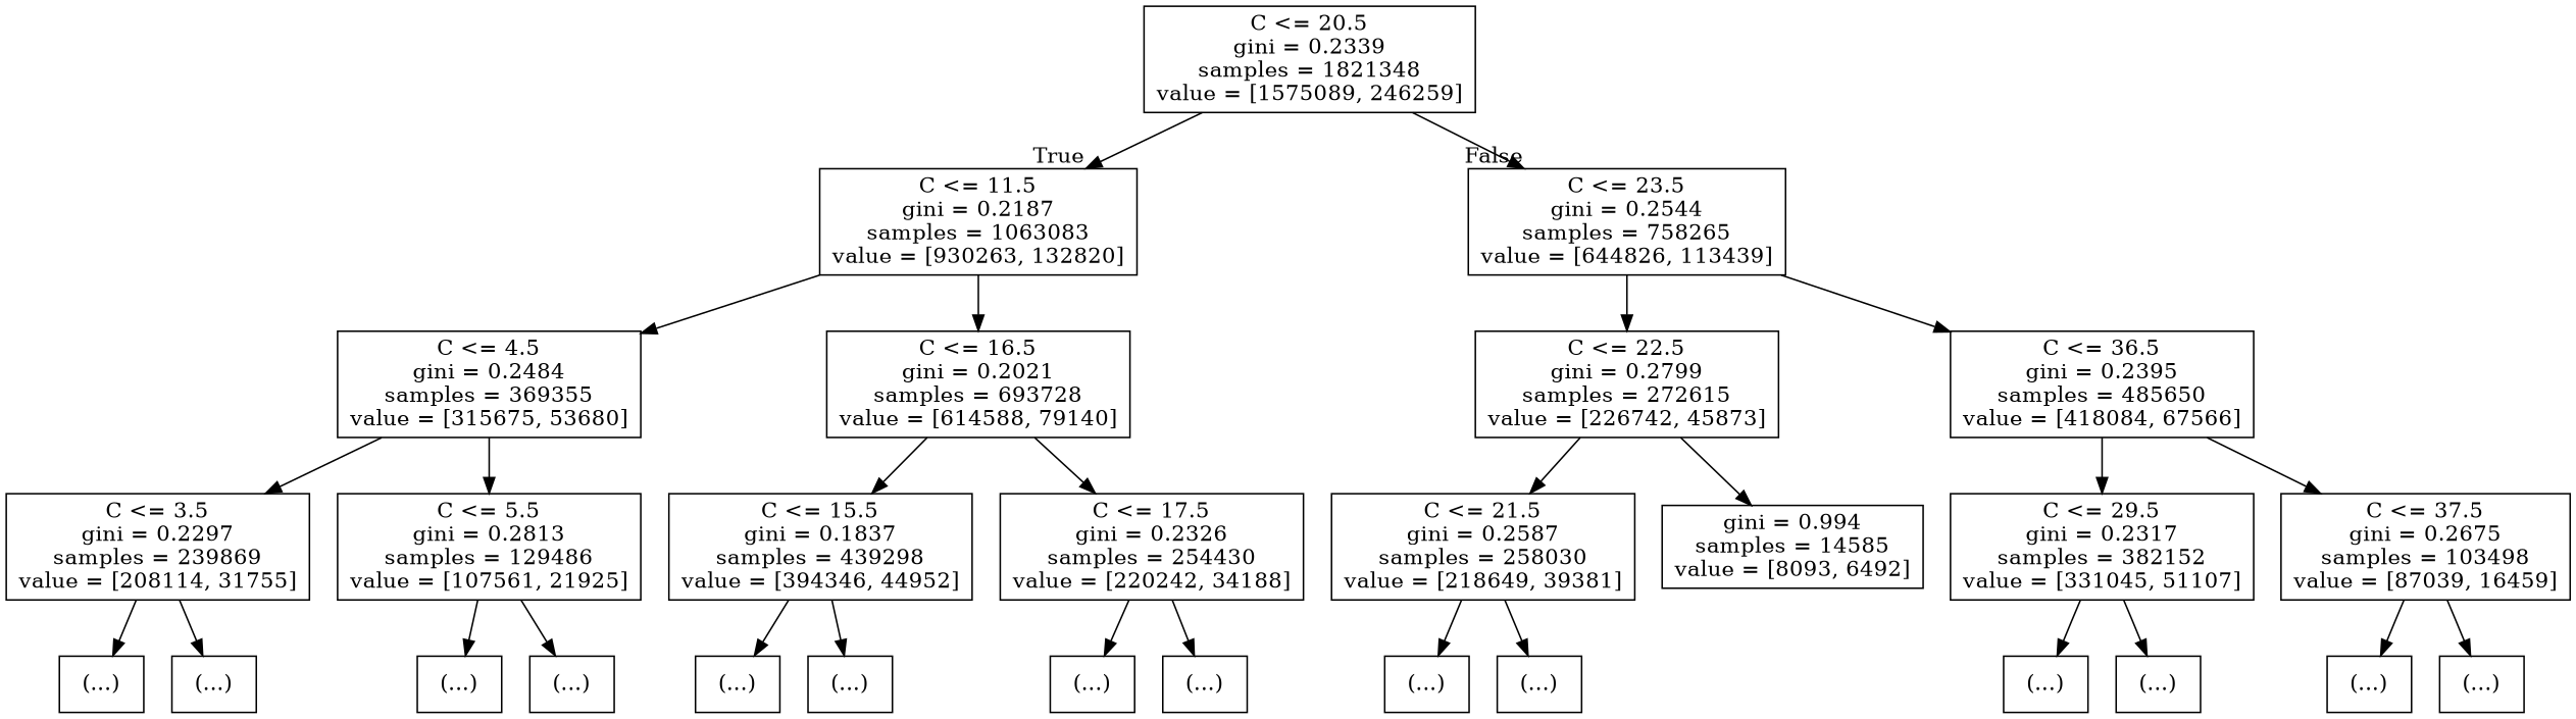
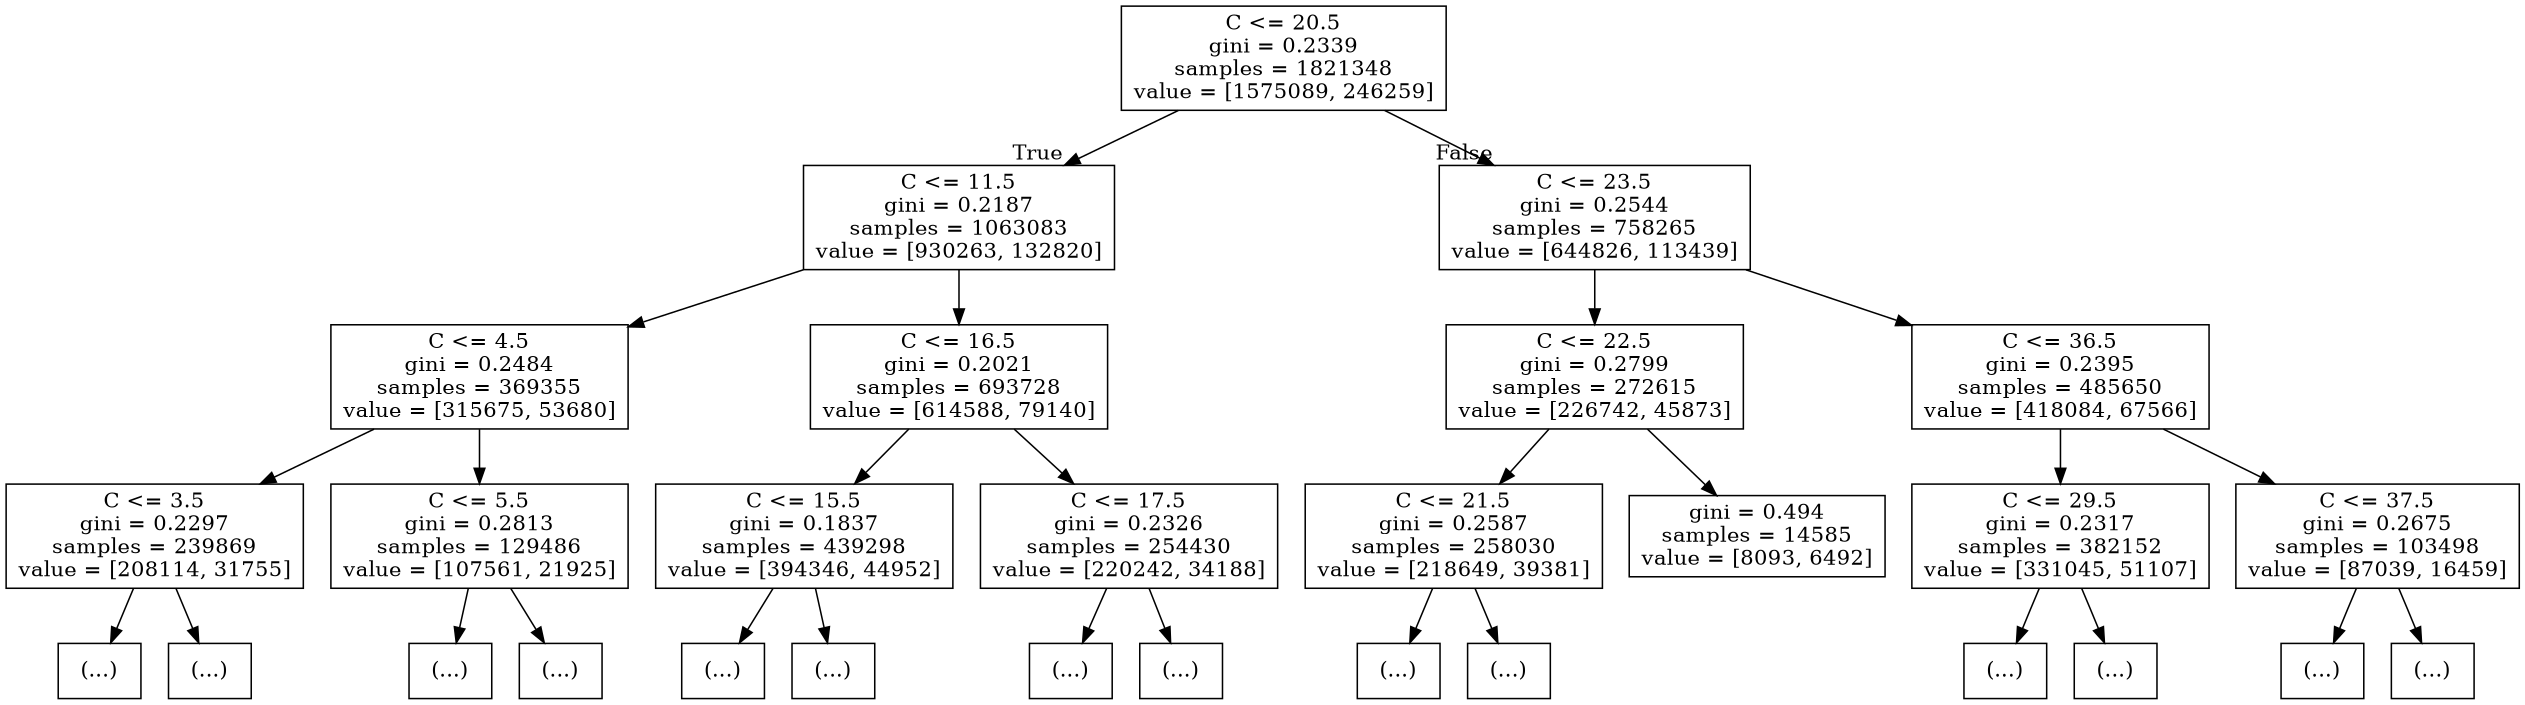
  digraph {
    node [shape=box]
    n1 [label="C <= 20.5\ngini = 0.2339\nsamples = 1821348\nvalue = [1575089, 246259]"]
    n2 [label="C <= 11.5\ngini = 0.2187\nsamples = 1063083\nvalue = [930263, 132820]"]
    n3 [label="C <= 23.5\ngini = 0.2544\nsamples = 758265\nvalue = [644826, 113439]"]
    n4 [label="C <= 4.5\ngini = 0.2484\nsamples = 369355\nvalue = [315675, 53680]"]
    n5 [label="C <= 16.5\ngini = 0.2021\nsamples = 693728\nvalue = [614588, 79140]"]
    n6 [label="C <= 3.5\ngini = 0.2297\nsamples = 239869\nvalue = [208114, 31755]"]
    n7 [label="C <= 5.5\ngini = 0.2813\nsamples = 129486\nvalue = [107561, 21925]"]
    n8 [label="(...)"]
    n9 [label="(...)"]
    n10 [label="(...)"]
    n11 [label="(...)"]
    n12 [label="C <= 15.5\ngini = 0.1837\nsamples = 439298\nvalue = [394346, 44952]"]
    n13 [label="C <= 17.5\ngini = 0.2326\nsamples = 254430\nvalue = [220242, 34188]"]
    n14 [label="(...)"]
    n15 [label="(...)"]
    n16 [label="(...)"]
    n17 [label="(...)"]
    n18 [label="C <= 22.5\ngini = 0.2799\nsamples = 272615\nvalue = [226742, 45873]"]
    n19 [label="C <= 36.5\ngini = 0.2395\nsamples = 485650\nvalue = [418084, 67566]"]
    n20 [label="C <= 21.5\ngini = 0.2587\nsamples = 258030\nvalue = [218649, 39381]"]
-   n21 [label="gini = 0.994\nsamples = 14585\nvalue = [8093, 6492]"]
+   n21 [label="gini = 0.494\nsamples = 14585\nvalue = [8093, 6492]"]
    n22 [label="(...)"]
    n23 [label="(...)"]
    n24 [label="C <= 29.5\ngini = 0.2317\nsamples = 382152\nvalue = [331045, 51107]"]
    n25 [label="C <= 37.5\ngini = 0.2675\nsamples = 103498\nvalue = [87039, 16459]"]
    n26 [label="(...)"]
    n27 [label="(...)"]
    n28 [label="(...)"]
    n29 [label="(...)"]
    n1 -> n2 [headlabel=True labelangle=45 labeldistance=2.5]
    n1 -> n3 [headlabel=False labelangle=-45 labeldistance=2.5]
    n2 -> n4
    n2 -> n5
    n3 -> n18
    n3 -> n19
    n4 -> n6
    n4 -> n7
    n5 -> n12
    n5 -> n13
    n6 -> n8
    n6 -> n9
    n7 -> n10
    n7 -> n11
    n12 -> n14
    n12 -> n15
    n13 -> n16
    n13 -> n17
    n18 -> n20
    n18 -> n21
    n19 -> n24
    n19 -> n25
    n20 -> n22
    n20 -> n23
    n24 -> n26
    n24 -> n27
    n25 -> n28
    n25 -> n29
  }
